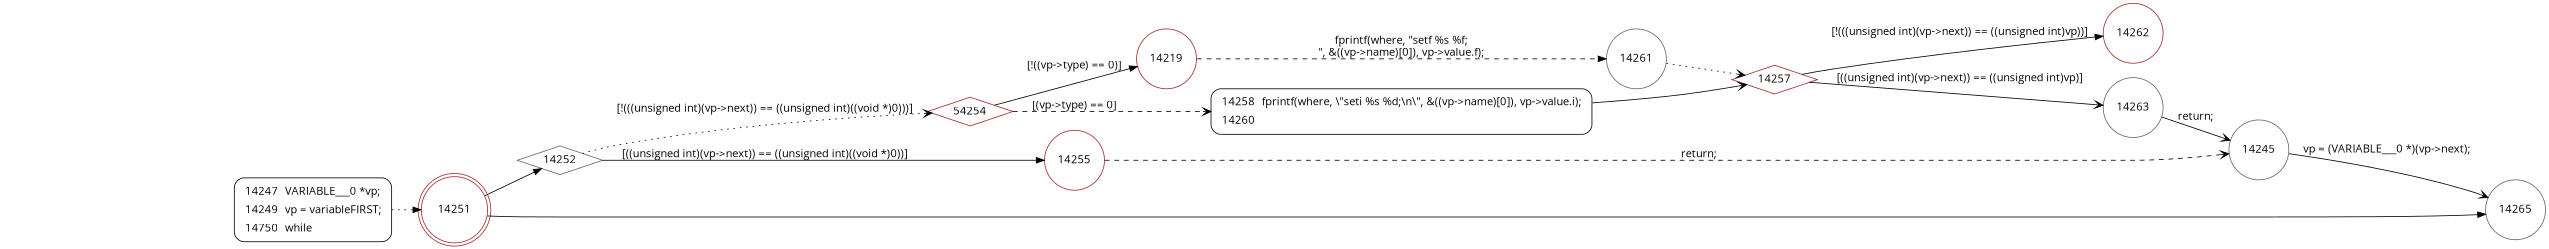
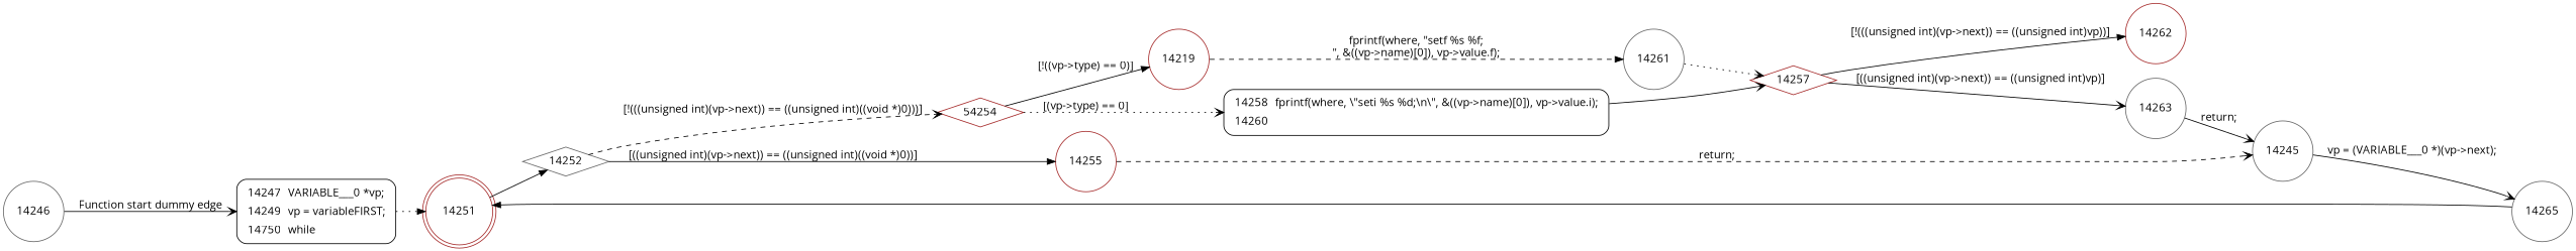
  digraph {
    fontname="Open Sans"
    rankdir=LR
    node [fontname="Open Sans" shape=circle color=gray40]
    edge [arrowhead=vee fontname="Open Sans" style=solid]
    n1 [fillcolor=white label=<<table border="0" cellborder="0" cellpadding="3" bgcolor="white"><tr><td align="right">14247</td><td align="left">VARIABLE___0 *vp;</td></tr><tr><td align="right">14249</td><td align="left">vp = variableFIRST;</td></tr><tr><td align="right">14750</td><td align="left">while</td></tr></table>> penwidth=1 shape=Mrecord style="filled,bold" color=""]
+   14246
    14251 [color=brown shape=doublecircle]
    14252 [shape=diamond]
    n5 [color=brown label=54254 shape=diamond]
    14255 [color=brown]
    n7 [color=brown label=14219]
    n8 [fillcolor=white label=<<table border="0" cellborder="0" cellpadding="3" bgcolor="white"><tr><td align="right">14258</td><td align="left">fprintf(where, \"seti %s %d;\n\", &amp;((vp-&gt;name)[0]), vp-&gt;value.i);</td></tr><tr><td align="right">14260</td><td align="left"></td></tr></table>> penwidth=1 shape=Mrecord style="filled,bold" color=""]
    14245
    14261
    14257 [color=brown shape=diamond]
    14265
    14262 [color=brown]
    14263
    n1 -> 14251 [arrowhead=normal style=dotted]
+   14246 -> n1 [label="Function start dummy edge"]
    14251 -> 14252 [arrowhead=normal]
-   14252 -> n5 [label="[!(((unsigned int)(vp->next)) == ((unsigned int)((void *)0)))]" style=dotted]
+   14252 -> n5 [label="[!(((unsigned int)(vp->next)) == ((unsigned int)((void *)0)))]" style=dashed]
    14252 -> 14255 [arrowhead=normal label="[((unsigned int)(vp->next)) == ((unsigned int)((void *)0))]"]
    n5 -> n7 [arrowhead=normal label="[!((vp->type) == 0)]"]
-   n5 -> n8 [label="[(vp->type) == 0]" style=dashed]
+   n5 -> n8 [label="[(vp->type) == 0]" style=dotted]
    14255 -> 14245 [label="return;" style=dashed]
    n7 -> 14261 [arrowhead=normal label="fprintf(where, \"setf %s %f;\n\", &((vp->name)[0]), vp->value.f);" style=dashed]
    n8 -> 14257
    14245 -> 14265 [label="vp = (VARIABLE___0 *)(vp->next);"]
    14261 -> 14257 [style=dotted]
    14257 -> 14262 [arrowhead=normal label="[!(((unsigned int)(vp->next)) == ((unsigned int)vp))]"]
    14257 -> 14263 [label="[((unsigned int)(vp->next)) == ((unsigned int)vp)]"]
-   14251 -> 14265 [arrowhead=normal]
+   14265 -> 14251 [arrowhead=normal]
    14263 -> 14245 [label="return;"]
  }
